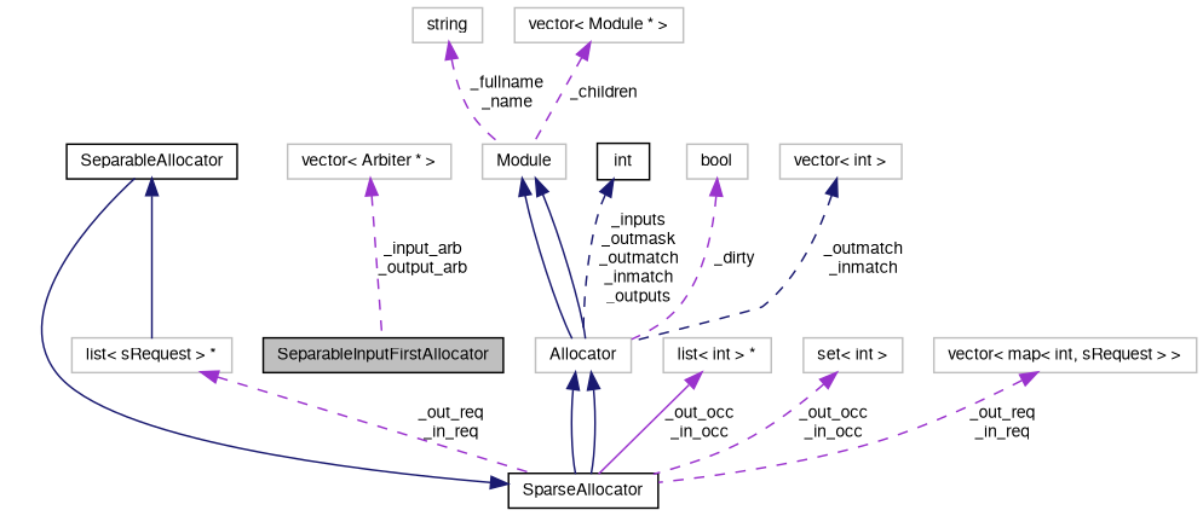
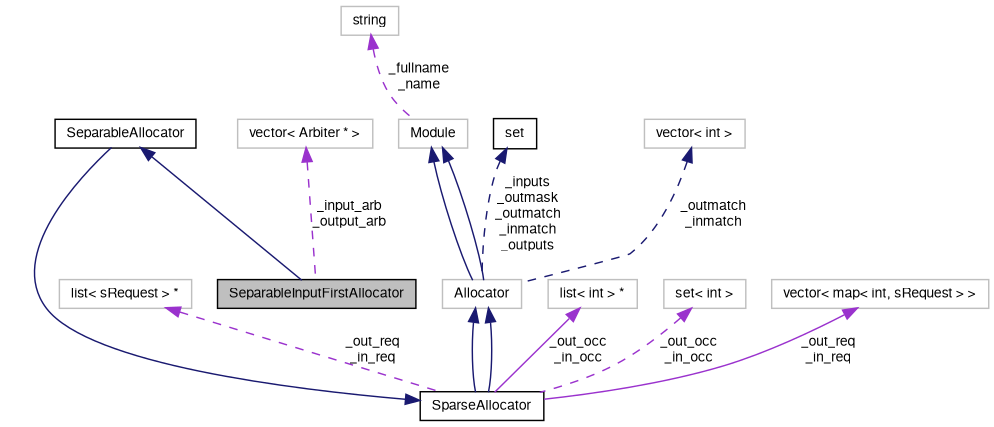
  digraph {
    node [color=grey75 fontname=FreeSans fontsize=10 shape=record]
    edge [color=midnightblue dir=back fontname=FreeSans fontsize=10 labelfontname=FreeSans labelfontsize=10 style=dashed]
    n1 [color=black fillcolor=grey75 fontcolor=black height=0.2 label=SeparableInputFirstAllocator style=filled width=0.4]
    n2 [color=black height=0.2 label=SeparableAllocator width=0.4]
    n3 [color=black height=0.2 label=SparseAllocator width=0.4]
    n4 [height=0.2 label=Allocator width=0.4]
    n5 [height=0.2 label=Module width=0.4]
    n6 [height=0.2 label=string width=0.4]
-   n7 [height=0.2 label="vector\< Module * \>" width=0.4]
-   n8 [color=black height=0.2 label=int width=0.4]
-   n9 [height=0.2 label=bool width=0.4]
+   n8 [color=black height=0.2 label=set width=0.4]
    n10 [height=0.2 label="vector\< int \>" width=0.4]
    n11 [height=0.2 label="list\< int \> *" width=0.4]
    n12 [height=0.2 label="list\< sRequest \> *" width=0.4]
    n13 [height=0.2 label="set\< int \>" width=0.4]
    n14 [height=0.2 label="vector\< map\< int, sRequest \> \>" width=0.4]
    n15 [height=0.2 label="vector\< Arbiter * \>" width=0.4]
-   n2 -> n12 [style=solid]
+   n2 -> n1 [style=solid]
    n3 -> n2 [style=solid]
    n4 -> n3 [style=solid]
    n4 -> n3 [style=solid]
    n5 -> n4 [style=solid]
    n5 -> n4 [style=solid]
    n6 -> n5 [color=darkorchid3 label="_fullname\n_name"]
-   n7 -> n5 [color=darkorchid3 label=_children]
    n8 -> n4 [label="_inputs\n_outmask\n_outmatch\n_inmatch\n_outputs"]
-   n9 -> n4 [color=darkorchid3 label=_dirty]
    n10 -> n4 [label="_outmatch\n_inmatch"]
    n11 -> n3 [color=darkorchid3 label="_out_occ\n_in_occ" style=solid]
    n12 -> n3 [color=darkorchid3 label="_out_req\n_in_req"]
    n13 -> n3 [color=darkorchid3 label="_out_occ\n_in_occ"]
-   n14 -> n3 [color=darkorchid3 label="_out_req\n_in_req"]
+   n14 -> n3 [color=darkorchid3 label="_out_req\n_in_req" style=solid]
    n15 -> n1 [color=darkorchid3 label="_input_arb\n_output_arb"]
  }
